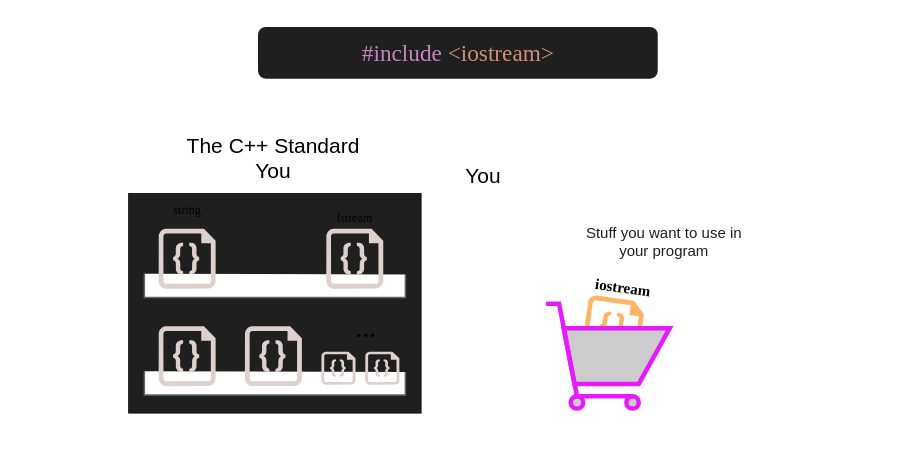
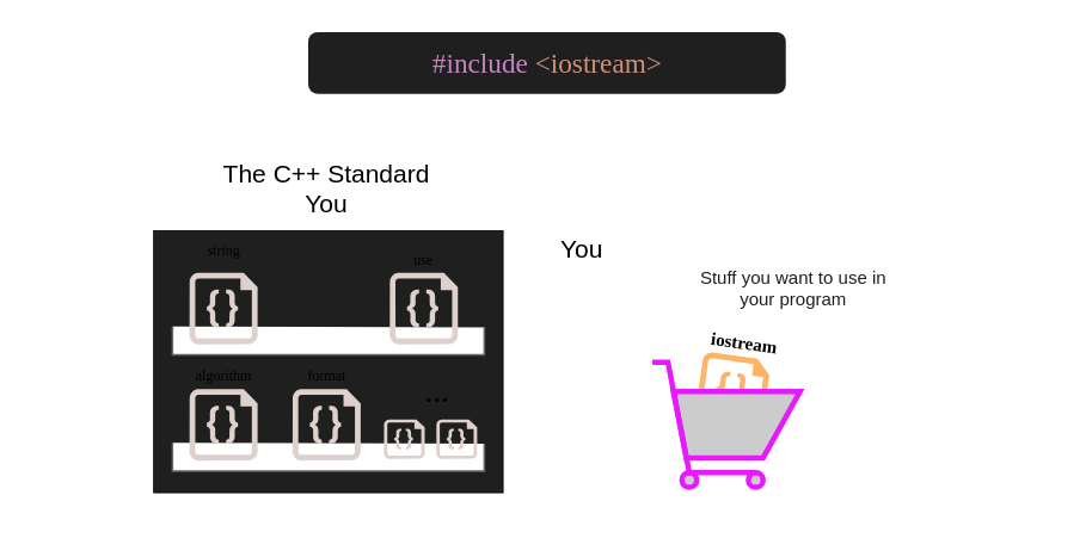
  <mxCell id="0" />
  <mxCell id="1" parent="0" />
  <mxCell id="2" value="" style="rounded=0;whiteSpace=wrap;html=1;labelBackgroundColor=none;strokeColor=none;strokeWidth=4;fontFamily=Jetbrains Mono;fontSize=31;fontColor=#000000;fillColor=default;" vertex="1" parent="1"><mxGeometry x="20" y="20" width="1170" height="580" as="geometry" /></mxCell>
  <mxCell id="3" value="" style="rounded=0;whiteSpace=wrap;html=1;fillColor=#1F1F1F;" vertex="1" parent="1"><mxGeometry x="171" y="257" width="390" height="293" as="geometry" /></mxCell>
  <mxCell id="4" value="" style="strokeColor=#666666;html=1;labelPosition=right;align=left;spacingLeft=15;shadow=0;dashed=0;outlineConnect=0;shape=mxgraph.rackGeneral.shelf;container=1;collapsible=0" vertex="1" parent="1"><mxGeometry x="191" y="364" width="350" height="32.81" as="geometry" /></mxCell>
  <mxCell id="5" value="" style="strokeColor=#666666;html=1;labelPosition=right;align=left;spacingLeft=15;shadow=0;dashed=0;outlineConnect=0;shape=mxgraph.rackGeneral.shelf;container=1;collapsible=0" vertex="1" parent="1"><mxGeometry x="191" y="494" width="350" height="32.81" as="geometry" /></mxCell>
  <mxCell id="6" value="" style="verticalLabelPosition=bottom;html=1;verticalAlign=top;align=center;strokeColor=none;fillColor=#FFB366;shape=mxgraph.azure.code_file;pointerEvents=1;rotation=8;" vertex="1" parent="1"><mxGeometry x="779.12" y="396.75" width="76" height="80" as="geometry" /></mxCell>
  <mxCell id="7" value="iostream" style="text;html=1;strokeColor=none;fillColor=none;align=center;verticalAlign=middle;whiteSpace=wrap;rounded=0;fontFamily=Jetbrains Mono;fontStyle=1;fontSize=20;rotation=8;" vertex="1" parent="1"><mxGeometry x="779.12" y="366.75" width="103" height="30" as="geometry" /></mxCell>
  <mxCell id="8" value="" style="verticalLabelPosition=bottom;html=1;verticalAlign=top;align=center;strokeColor=none;fillColor=#DED0CC;shape=mxgraph.azure.code_file;pointerEvents=1;" vertex="1" parent="1"><mxGeometry x="211" y="304" width="76" height="80" as="geometry" /></mxCell>
  <mxCell id="9" value="" style="verticalLabelPosition=bottom;html=1;verticalAlign=top;align=center;strokeColor=none;fillColor=#DED0CC;shape=mxgraph.azure.code_file;pointerEvents=1;" vertex="1" parent="1"><mxGeometry x="434.5" y="304" width="76" height="80" as="geometry" /></mxCell>
- <mxCell id="10" value="fstream" style="text;html=1;strokeColor=none;fillColor=none;align=center;verticalAlign=middle;whiteSpace=wrap;rounded=0;fontFamily=Jetbrains Mono;fontStyle=0;fontSize=16;" vertex="1" parent="1"><mxGeometry x="421" y="274" width="103" height="30" as="geometry" /></mxCell>
+ <mxCell id="10" value="use" style="text;html=1;strokeColor=none;fillColor=none;align=center;verticalAlign=middle;whiteSpace=wrap;rounded=0;fontFamily=Jetbrains Mono;fontStyle=0;fontSize=16;" vertex="1" parent="1"><mxGeometry x="421" y="274" width="103" height="30" as="geometry" /></mxCell>
  <mxCell id="11" value="" style="verticalLabelPosition=bottom;html=1;verticalAlign=top;align=center;strokeColor=none;fillColor=#DED0CC;shape=mxgraph.azure.code_file;pointerEvents=1;" vertex="1" parent="1"><mxGeometry x="211" y="434" width="76" height="80" as="geometry" /></mxCell>
+ <mxCell id="12" value="algorithm" style="text;html=1;strokeColor=none;fillColor=none;align=center;verticalAlign=middle;whiteSpace=wrap;rounded=0;fontFamily=Jetbrains Mono;fontStyle=0;fontSize=16;" vertex="1" parent="1"><mxGeometry x="197.5" y="404" width="103" height="30" as="geometry" /></mxCell>
  <mxCell id="13" value="" style="verticalLabelPosition=bottom;html=1;verticalAlign=top;align=center;strokeColor=none;fillColor=#DED0CC;shape=mxgraph.azure.code_file;pointerEvents=1;" vertex="1" parent="1"><mxGeometry x="326" y="434" width="76" height="80" as="geometry" /></mxCell>
+ <mxCell id="14" value="format" style="text;html=1;strokeColor=none;fillColor=none;align=center;verticalAlign=middle;whiteSpace=wrap;rounded=0;fontFamily=Jetbrains Mono;fontStyle=0;fontSize=16;" vertex="1" parent="1"><mxGeometry x="312.5" y="404" width="103" height="30" as="geometry" /></mxCell>
  <mxCell id="15" value="" style="verticalLabelPosition=bottom;html=1;verticalAlign=top;align=center;strokeColor=none;fillColor=#DED0CC;shape=mxgraph.azure.code_file;pointerEvents=1;" vertex="1" parent="1"><mxGeometry x="428" y="468" width="45.5" height="44" as="geometry" /></mxCell>
  <mxCell id="16" value="..." style="text;html=1;strokeColor=none;fillColor=none;align=center;verticalAlign=middle;whiteSpace=wrap;rounded=0;fontFamily=Jetbrains Mono;fontSize=37;" vertex="1" parent="1"><mxGeometry x="450.88" y="420" width="73.12" height="34" as="geometry" /></mxCell>
  <mxCell id="17" value="The C++ Standard You" style="text;html=1;strokeColor=none;fillColor=none;align=center;verticalAlign=middle;whiteSpace=wrap;rounded=0;fontFamily=Helvetica;fontStyle=0;fontSize=28;" vertex="1" parent="1"><mxGeometry x="234" y="180" width="260" height="60" as="geometry" /></mxCell>
  <mxCell id="18" value="" style="shape=umlActor;verticalLabelPosition=bottom;verticalAlign=top;html=1;outlineConnect=0;strokeWidth=4;strokeColor=#FFFFFF;fillColor=none;" vertex="1" parent="1"><mxGeometry x="590" y="313.5" width="118.25" height="236.5" as="geometry" /></mxCell>
  <mxCell id="19" value="" style="html=1;verticalLabelPosition=bottom;align=center;labelBackgroundColor=#ffffff;verticalAlign=top;strokeWidth=6;strokeColor=#E819FF;shadow=0;dashed=0;shape=mxgraph.ios7.icons.shopping_cart;fontFamily=Helvetica;fontSize=28;fillColor=#CCCCCC;direction=east;flipV=0;flipH=0;" vertex="1" parent="1"><mxGeometry x="727.62" y="404" width="164.71" height="140" as="geometry" /></mxCell>
  <mxCell id="20" value="Stuff you want to use in your program" style="text;html=1;strokeColor=none;fillColor=#FFFFFF;align=center;verticalAlign=middle;whiteSpace=wrap;rounded=1;strokeWidth=4;fontFamily=Helvetica;fontSize=20;fontColor=#1F1F1F;" vertex="1" parent="1"><mxGeometry x="760" y="290" width="250" height="61" as="geometry" /></mxCell>
- <mxCell id="21" value="You" style="text;html=1;strokeColor=none;fillColor=none;align=center;verticalAlign=middle;whiteSpace=wrap;rounded=0;fontFamily=Helvetica;fontStyle=0;fontSize=28;" vertex="1" parent="1"><mxGeometry x="574.12" y="209" width="140" height="48" as="geometry" /></mxCell>
+ <mxCell id="21" value="You" style="text;html=1;strokeColor=none;fillColor=none;align=center;verticalAlign=middle;whiteSpace=wrap;rounded=0;fontFamily=Helvetica;fontStyle=0;fontSize=28;" vertex="1" parent="1"><mxGeometry x="579.12" y="254" width="140" height="48" as="geometry" /></mxCell>
  <mxCell id="22" value="&lt;div style=&quot;color: rgb(204, 204, 204); font-size: 31px; line-height: 20px;&quot;&gt;&lt;span style=&quot;color: rgb(197, 134, 192); font-size: 31px;&quot;&gt;#include&lt;/span&gt;&lt;span style=&quot;color: rgb(86, 156, 214); font-size: 31px;&quot;&gt; &lt;/span&gt;&lt;span style=&quot;color: rgb(206, 145, 120); font-size: 31px;&quot;&gt;&amp;lt;iostream&amp;gt;&lt;/span&gt;&lt;/div&gt;" style="text;html=1;strokeColor=none;fillColor=#1F1F1F;align=center;verticalAlign=middle;whiteSpace=wrap;rounded=1;strokeWidth=4;fontFamily=Jetbrains Mono;fontSize=31;fontColor=#000000;" vertex="1" parent="1"><mxGeometry x="343.5" y="35" width="533" height="69" as="geometry" /></mxCell>
  <mxCell id="23" value="" style="verticalLabelPosition=bottom;html=1;verticalAlign=top;align=center;strokeColor=none;fillColor=#DED0CC;shape=mxgraph.azure.code_file;pointerEvents=1;" vertex="1" parent="1"><mxGeometry x="486.5" y="468" width="45.5" height="44" as="geometry" /></mxCell>
  <mxCell id="24" value="string" style="text;html=1;strokeColor=none;fillColor=none;align=center;verticalAlign=middle;whiteSpace=wrap;rounded=0;fontFamily=Jetbrains Mono;fontStyle=0;fontSize=16;" vertex="1" parent="1"><mxGeometry x="197.5" y="264" width="103" height="30" as="geometry" /></mxCell>
